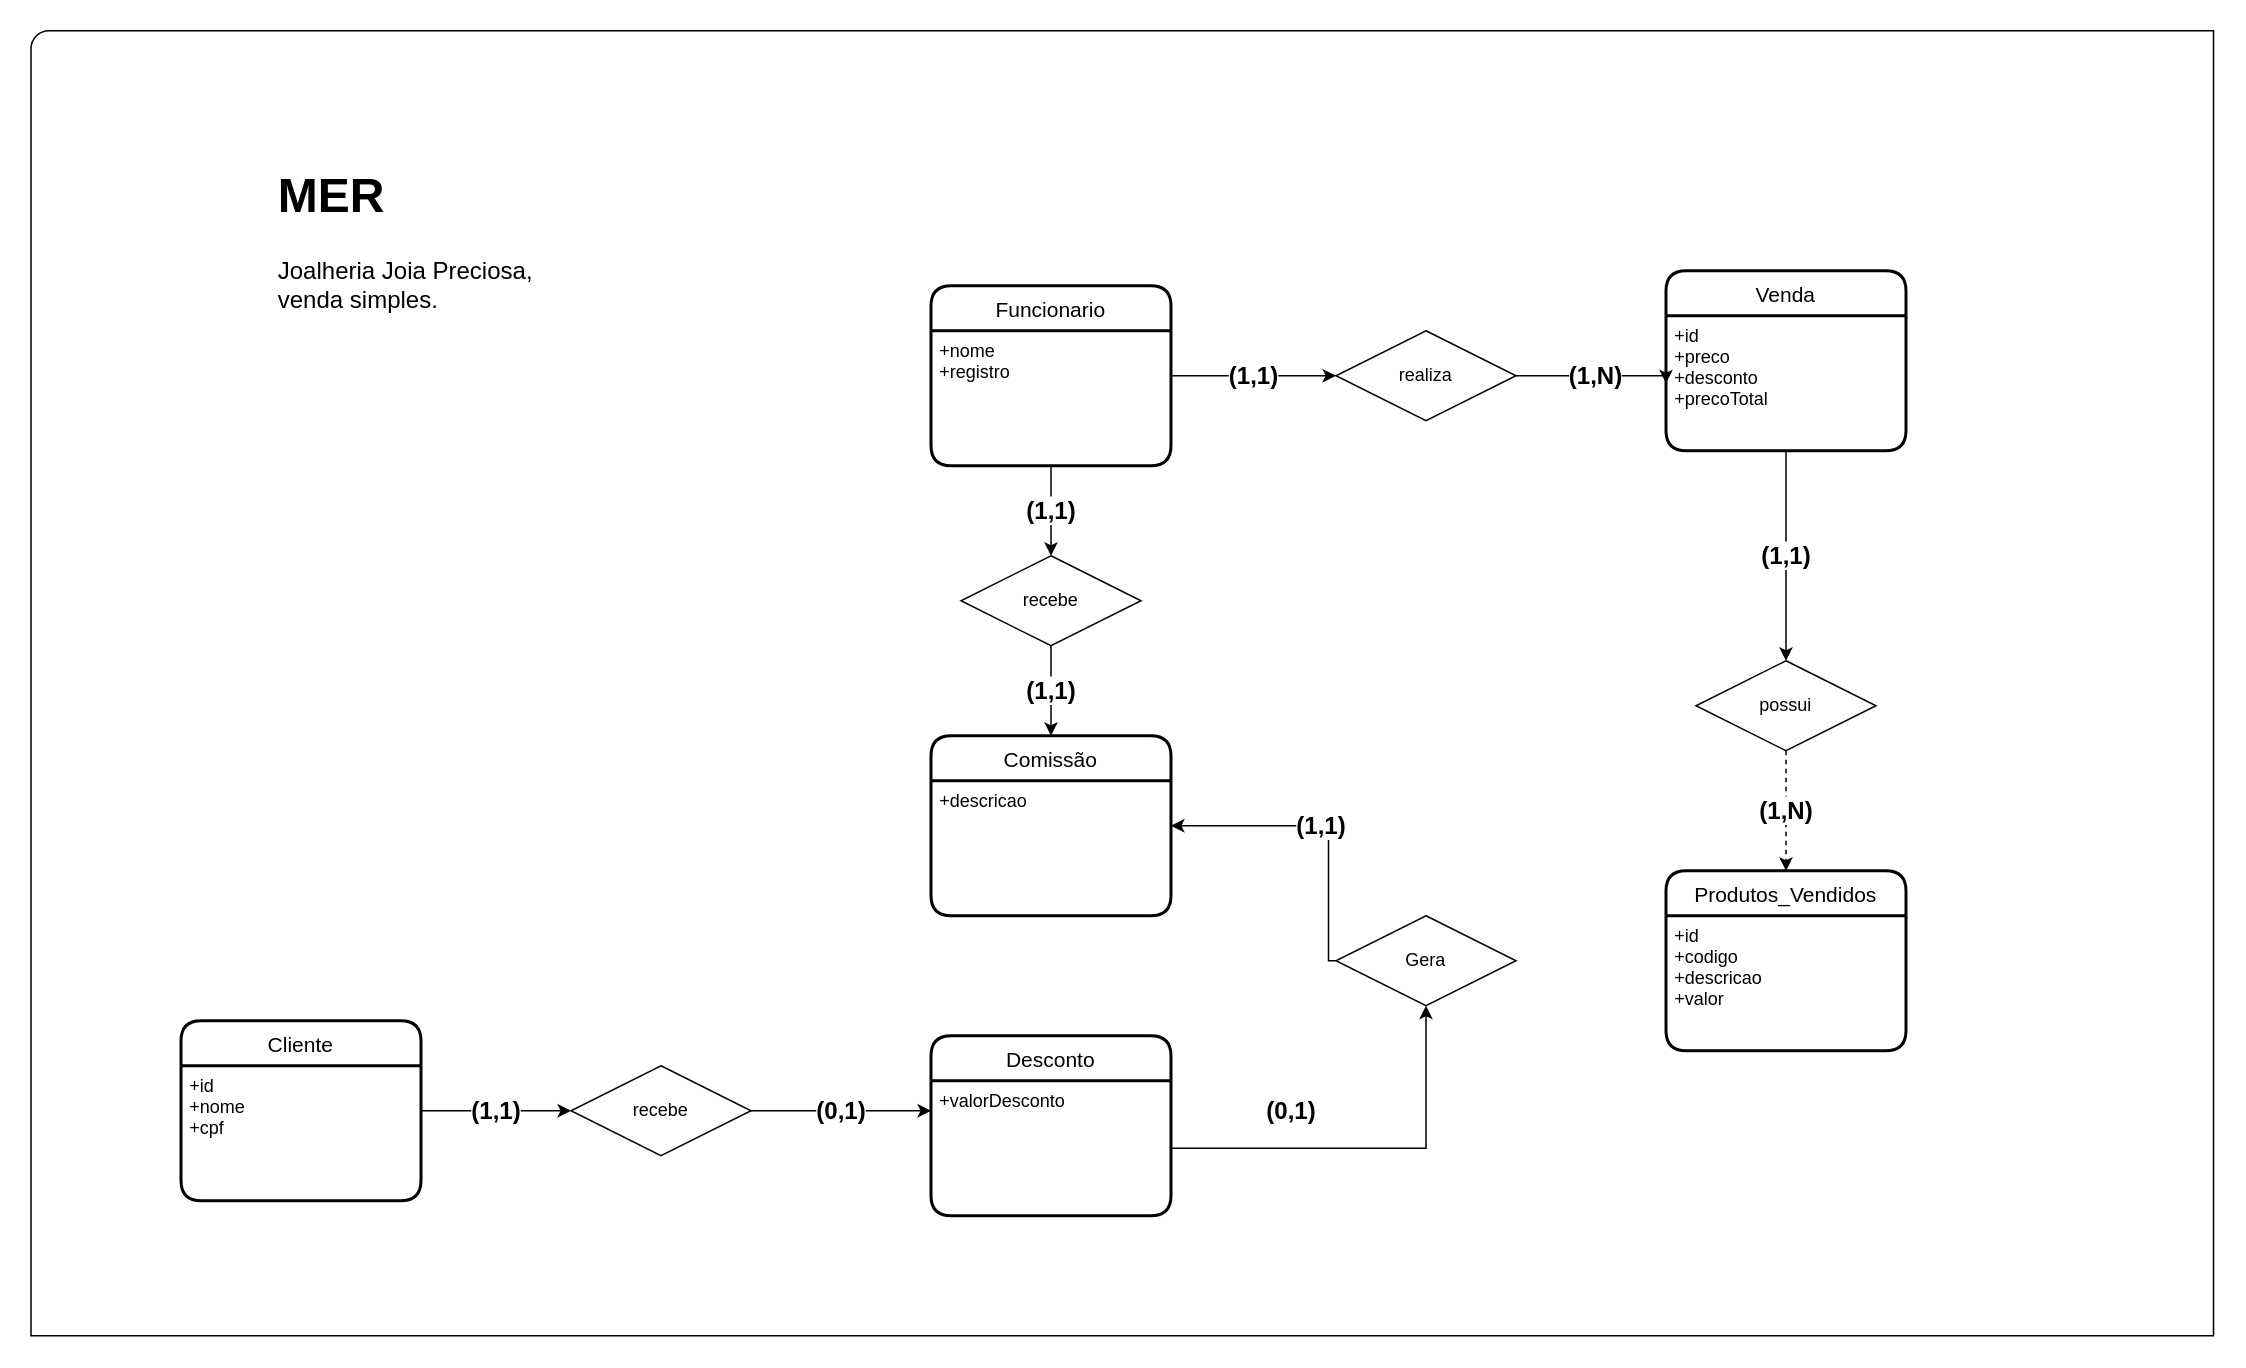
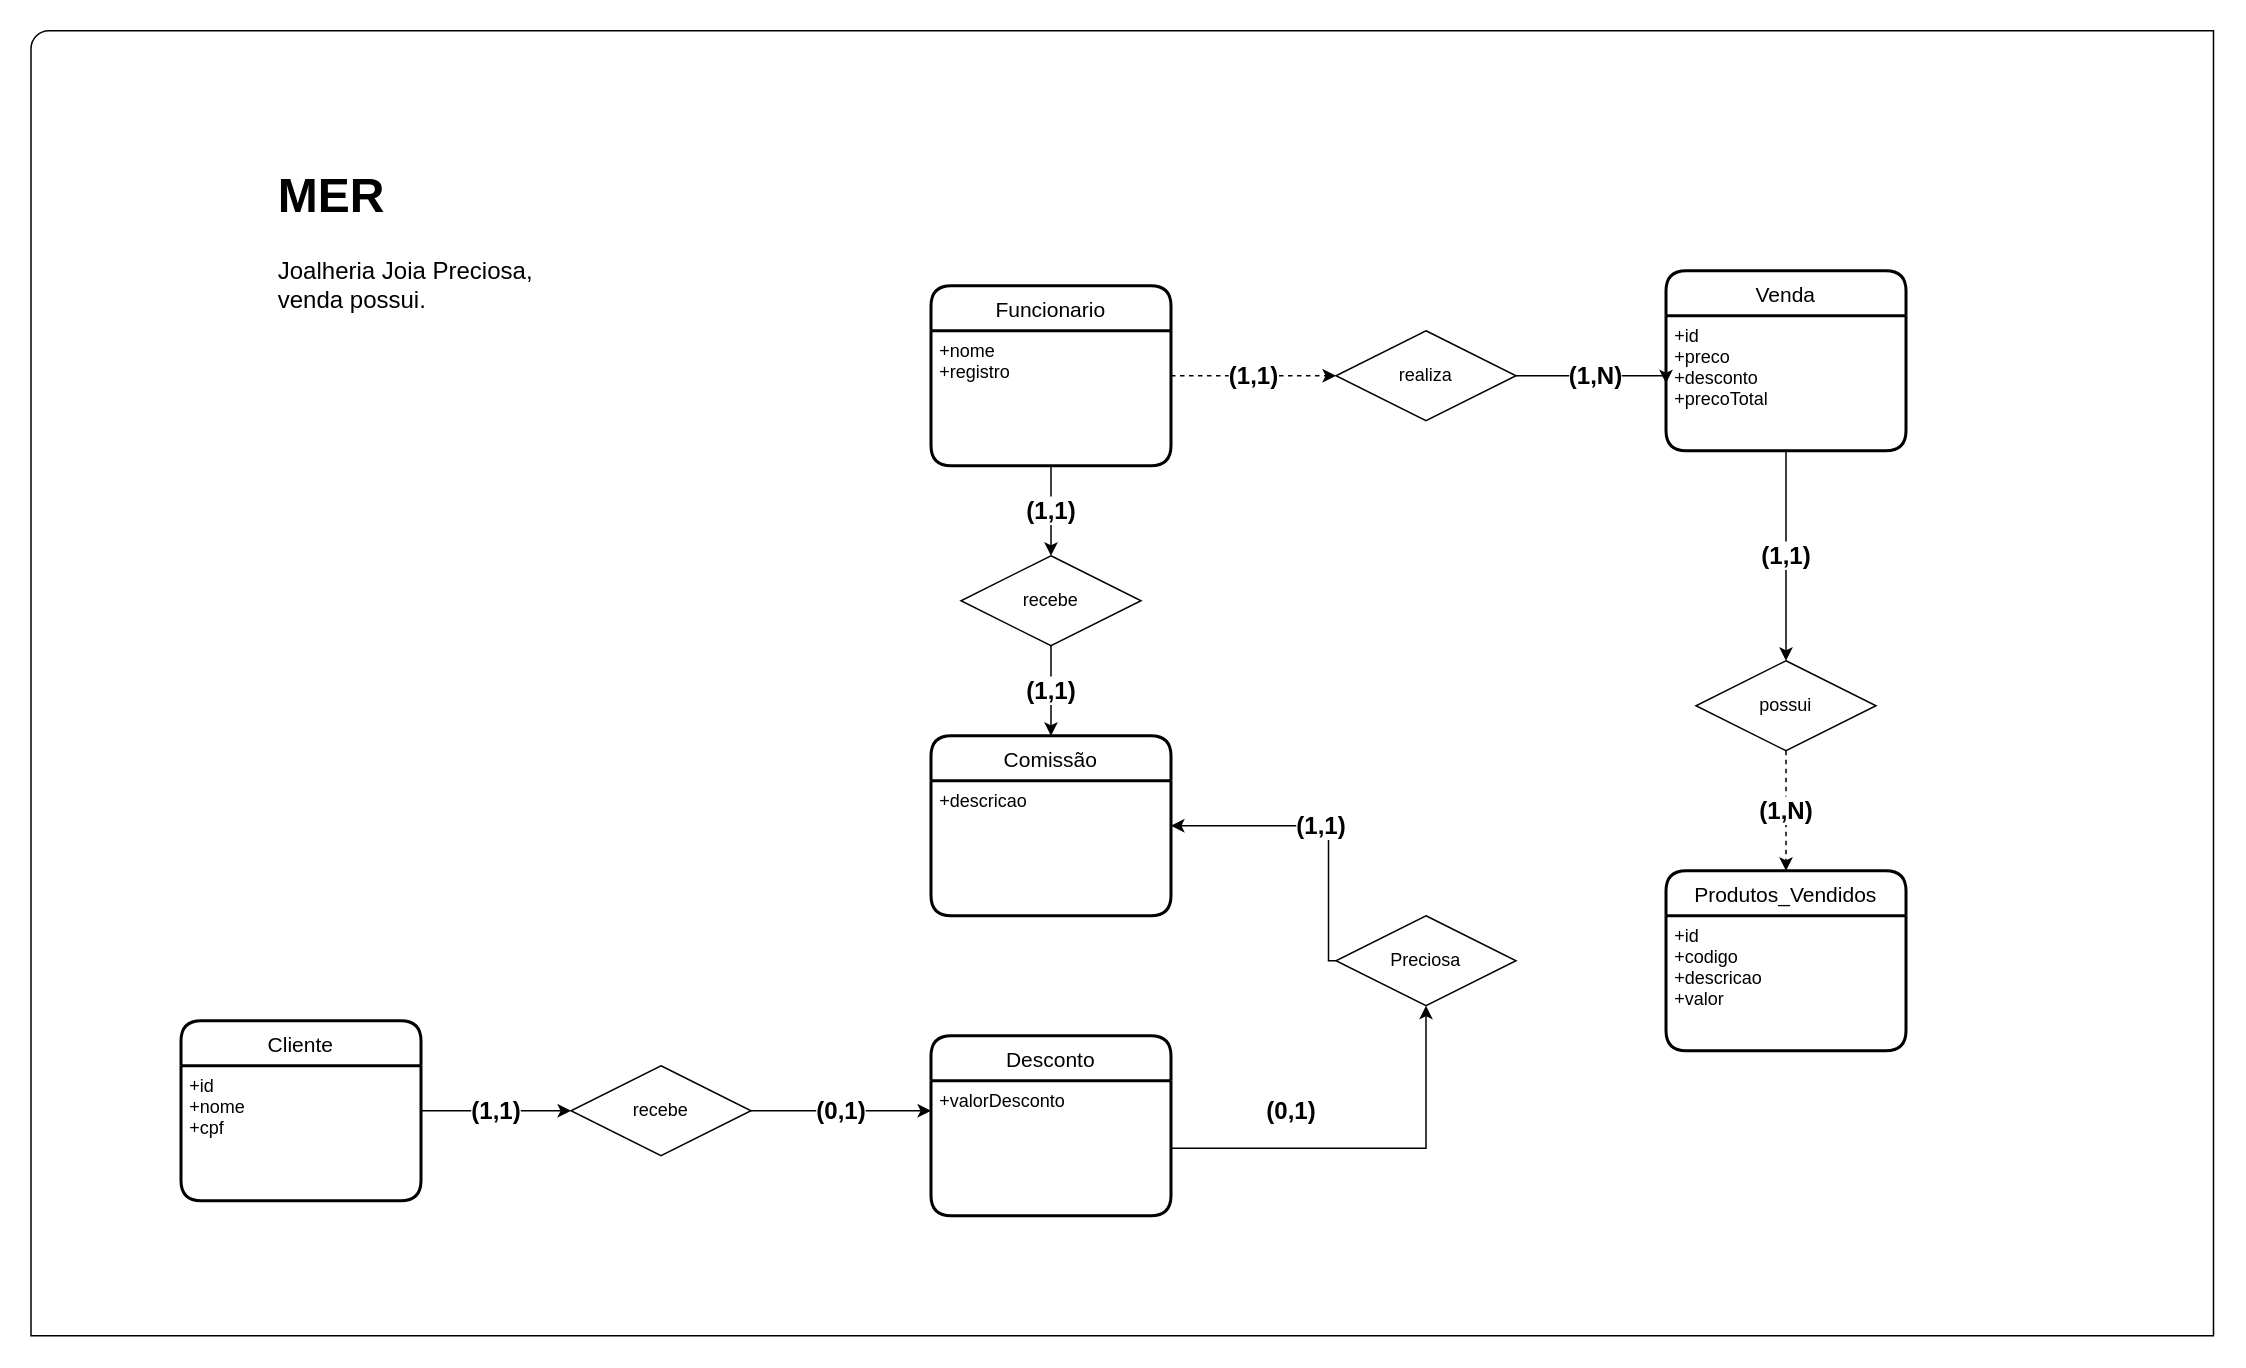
  <mxCell id="0" />
  <mxCell id="1" parent="0" />
  <mxCell id="2" value="" style="verticalLabelPosition=bottom;verticalAlign=top;html=1;shape=mxgraph.basic.corner_round_rect;dx=6;fontFamily=Helvetica;fontSize=16;" vertex="1" parent="1"><mxGeometry x="20" y="20" width="1455" height="870" as="geometry" /></mxCell>
- <mxCell id="3" value="(1,1)" style="edgeStyle=orthogonalEdgeStyle;rounded=0;orthogonalLoop=1;jettySize=auto;html=1;fontFamily=Helvetica;fontStyle=1;fontSize=16;" edge="1" parent="1" source="4" target="7"><mxGeometry relative="1" as="geometry" /></mxCell>
+ <mxCell id="3" value="(1,1)" style="edgeStyle=orthogonalEdgeStyle;rounded=0;orthogonalLoop=1;jettySize=auto;html=1;fontFamily=Helvetica;fontStyle=1;fontSize=16;dashed=1;" edge="1" parent="1" source="4" target="7"><mxGeometry relative="1" as="geometry" /></mxCell>
  <mxCell id="4" value="Funcionario" style="swimlane;childLayout=stackLayout;horizontal=1;startSize=30;horizontalStack=0;rounded=1;fontSize=14;fontStyle=0;strokeWidth=2;resizeParent=0;resizeLast=1;shadow=0;dashed=0;align=center;" vertex="1" parent="1"><mxGeometry x="620" y="190" width="160" height="120" as="geometry" /></mxCell>
  <mxCell id="5" value="+nome&#10;+registro&#10;" style="align=left;strokeColor=none;fillColor=none;spacingLeft=4;fontSize=12;verticalAlign=top;resizable=0;rotatable=0;part=1;" vertex="1" parent="4"><mxGeometry y="30" width="160" height="90" as="geometry" /></mxCell>
  <mxCell id="6" value="(1,N)" style="edgeStyle=orthogonalEdgeStyle;rounded=0;orthogonalLoop=1;jettySize=auto;html=1;entryX=0;entryY=0.5;entryDx=0;entryDy=0;fontFamily=Helvetica;fontStyle=1;fontSize=16;" edge="1" parent="1" source="7" target="13"><mxGeometry relative="1" as="geometry"><Array as="points"><mxPoint x="1110" y="250" /></Array></mxGeometry></mxCell>
  <mxCell id="7" value="realiza" style="shape=rhombus;perimeter=rhombusPerimeter;whiteSpace=wrap;html=1;align=center;" vertex="1" parent="1"><mxGeometry x="890" y="220" width="120" height="60" as="geometry" /></mxCell>
  <mxCell id="8" value="(1,1)" style="edgeStyle=orthogonalEdgeStyle;rounded=0;orthogonalLoop=1;jettySize=auto;html=1;entryX=0.5;entryY=0;entryDx=0;entryDy=0;fontFamily=Helvetica;fontStyle=1;fontSize=16;" edge="1" parent="1" source="9" target="10"><mxGeometry relative="1" as="geometry" /></mxCell>
  <mxCell id="9" value="recebe" style="shape=rhombus;perimeter=rhombusPerimeter;whiteSpace=wrap;html=1;align=center;" vertex="1" parent="1"><mxGeometry x="640" y="370" width="120" height="60" as="geometry" /></mxCell>
  <mxCell id="10" value="Comissão" style="swimlane;childLayout=stackLayout;horizontal=1;startSize=30;horizontalStack=0;rounded=1;fontSize=14;fontStyle=0;strokeWidth=2;resizeParent=0;resizeLast=1;shadow=0;dashed=0;align=center;" vertex="1" parent="1"><mxGeometry x="620" y="490" width="160" height="120" as="geometry" /></mxCell>
  <mxCell id="11" value="+descricao" style="align=left;strokeColor=none;fillColor=none;spacingLeft=4;fontSize=12;verticalAlign=top;resizable=0;rotatable=0;part=1;" vertex="1" parent="10"><mxGeometry y="30" width="160" height="90" as="geometry" /></mxCell>
  <mxCell id="12" value="Venda" style="swimlane;childLayout=stackLayout;horizontal=1;startSize=30;horizontalStack=0;rounded=1;fontSize=14;fontStyle=0;strokeWidth=2;resizeParent=0;resizeLast=1;shadow=0;dashed=0;align=center;" vertex="1" parent="1"><mxGeometry x="1110" y="180" width="160" height="120" as="geometry" /></mxCell>
  <mxCell id="13" value="+id&#10;+preco&#10;+desconto&#10;+precoTotal" style="align=left;strokeColor=none;fillColor=none;spacingLeft=4;fontSize=12;verticalAlign=top;resizable=0;rotatable=0;part=1;" vertex="1" parent="12"><mxGeometry y="30" width="160" height="90" as="geometry" /></mxCell>
  <mxCell id="14" value="(1,N)" style="edgeStyle=orthogonalEdgeStyle;rounded=0;orthogonalLoop=1;jettySize=auto;html=1;entryX=0.5;entryY=0;entryDx=0;entryDy=0;fontFamily=Helvetica;fontStyle=1;fontSize=16;dashed=1;" edge="1" parent="1" source="15" target="16"><mxGeometry relative="1" as="geometry" /></mxCell>
  <mxCell id="15" value="possui" style="shape=rhombus;perimeter=rhombusPerimeter;whiteSpace=wrap;html=1;align=center;" vertex="1" parent="1"><mxGeometry x="1130" y="440" width="120" height="60" as="geometry" /></mxCell>
  <mxCell id="16" value="Produtos_Vendidos" style="swimlane;childLayout=stackLayout;horizontal=1;startSize=30;horizontalStack=0;rounded=1;fontSize=14;fontStyle=0;strokeWidth=2;resizeParent=0;resizeLast=1;shadow=0;dashed=0;align=center;" vertex="1" parent="1"><mxGeometry x="1110" y="580" width="160" height="120" as="geometry" /></mxCell>
  <mxCell id="17" value="+id&#10;+codigo&#10;+descricao&#10;+valor" style="align=left;strokeColor=none;fillColor=none;spacingLeft=4;fontSize=12;verticalAlign=top;resizable=0;rotatable=0;part=1;" vertex="1" parent="16"><mxGeometry y="30" width="160" height="90" as="geometry" /></mxCell>
  <mxCell id="18" value="(1,1)" style="edgeStyle=orthogonalEdgeStyle;rounded=0;orthogonalLoop=1;jettySize=auto;html=1;exitX=0.5;exitY=1;exitDx=0;exitDy=0;fontFamily=Helvetica;fontStyle=1;fontSize=16;" edge="1" parent="1" source="13" target="15"><mxGeometry relative="1" as="geometry" /></mxCell>
  <mxCell id="19" value="(1,1)" style="edgeStyle=orthogonalEdgeStyle;rounded=0;orthogonalLoop=1;jettySize=auto;html=1;exitX=0;exitY=0.5;exitDx=0;exitDy=0;entryX=1;entryY=0.5;entryDx=0;entryDy=0;fontFamily=Helvetica;fontStyle=1;fontSize=16;" edge="1" parent="1" source="20" target="10"><mxGeometry relative="1" as="geometry"><mxPoint x="990" y="630" as="sourcePoint" /><Array as="points"><mxPoint x="885" y="640" /><mxPoint x="885" y="550" /></Array></mxGeometry></mxCell>
- <mxCell id="20" value="Gera" style="shape=rhombus;perimeter=rhombusPerimeter;whiteSpace=wrap;html=1;align=center;" vertex="1" parent="1"><mxGeometry x="890" y="610" width="120" height="60" as="geometry" /></mxCell>
+ <mxCell id="20" value="Preciosa" style="shape=rhombus;perimeter=rhombusPerimeter;whiteSpace=wrap;html=1;align=center;" vertex="1" parent="1"><mxGeometry x="890" y="610" width="120" height="60" as="geometry" /></mxCell>
  <mxCell id="21" value="Desconto" style="swimlane;childLayout=stackLayout;horizontal=1;startSize=30;horizontalStack=0;rounded=1;fontSize=14;fontStyle=0;strokeWidth=2;resizeParent=0;resizeLast=1;shadow=0;dashed=0;align=center;" vertex="1" parent="1"><mxGeometry x="620" y="690" width="160" height="120" as="geometry" /></mxCell>
  <mxCell id="22" value="+valorDesconto" style="align=left;strokeColor=none;fillColor=none;spacingLeft=4;fontSize=12;verticalAlign=top;resizable=0;rotatable=0;part=1;" vertex="1" parent="21"><mxGeometry y="30" width="160" height="90" as="geometry" /></mxCell>
  <mxCell id="23" value="(0,1)" style="edgeStyle=orthogonalEdgeStyle;rounded=0;orthogonalLoop=1;jettySize=auto;html=1;fontFamily=Helvetica;fontStyle=1;fontSize=16;entryX=0.5;entryY=1;entryDx=0;entryDy=0;" edge="1" parent="1" source="22" target="20"><mxGeometry x="-0.396" y="25" relative="1" as="geometry"><mxPoint x="990" y="690" as="targetPoint" /><Array as="points"><mxPoint x="950" y="765" /></Array><mxPoint as="offset" /></mxGeometry></mxCell>
  <mxCell id="24" value="(1,1)" style="edgeStyle=orthogonalEdgeStyle;rounded=0;orthogonalLoop=1;jettySize=auto;html=1;fontFamily=Helvetica;fontStyle=1;fontSize=16;entryX=0.5;entryY=0;entryDx=0;entryDy=0;" edge="1" parent="1" source="5" target="9"><mxGeometry relative="1" as="geometry"><mxPoint x="700" y="350" as="targetPoint" /></mxGeometry></mxCell>
  <mxCell id="25" value="Cliente" style="swimlane;childLayout=stackLayout;horizontal=1;startSize=30;horizontalStack=0;rounded=1;fontSize=14;fontStyle=0;strokeWidth=2;resizeParent=0;resizeLast=1;shadow=0;dashed=0;align=center;" vertex="1" parent="1"><mxGeometry x="120" y="680" width="160" height="120" as="geometry" /></mxCell>
  <mxCell id="26" value="+id&#10;+nome&#10;+cpf" style="align=left;strokeColor=none;fillColor=none;spacingLeft=4;fontSize=12;verticalAlign=top;resizable=0;rotatable=0;part=1;" vertex="1" parent="25"><mxGeometry y="30" width="160" height="90" as="geometry" /></mxCell>
  <mxCell id="27" value="(0,1)" style="edgeStyle=orthogonalEdgeStyle;rounded=0;orthogonalLoop=1;jettySize=auto;html=1;fontFamily=Helvetica;fontStyle=1;fontSize=16;" edge="1" parent="1" source="28" target="22"><mxGeometry relative="1" as="geometry"><Array as="points"><mxPoint x="595" y="740" /><mxPoint x="595" y="740" /></Array></mxGeometry></mxCell>
  <mxCell id="28" value="recebe" style="shape=rhombus;perimeter=rhombusPerimeter;whiteSpace=wrap;html=1;align=center;" vertex="1" parent="1"><mxGeometry x="380" y="710" width="120" height="60" as="geometry" /></mxCell>
  <mxCell id="29" value="(1,1)" style="edgeStyle=orthogonalEdgeStyle;rounded=0;orthogonalLoop=1;jettySize=auto;html=1;entryX=0;entryY=0.5;entryDx=0;entryDy=0;fontFamily=Helvetica;fontStyle=1;fontSize=16;" edge="1" parent="1" source="26" target="28"><mxGeometry relative="1" as="geometry"><Array as="points"><mxPoint x="350" y="740" /><mxPoint x="350" y="740" /></Array></mxGeometry></mxCell>
- <mxCell id="30" value="&lt;h1&gt;MER&lt;/h1&gt;&lt;p&gt;Joalheria Joia Preciosa, venda simples.&lt;/p&gt;" style="text;html=1;strokeColor=none;fillColor=none;spacing=5;spacingTop=-20;whiteSpace=wrap;overflow=hidden;rounded=0;fontFamily=Helvetica;fontSize=16;" vertex="1" parent="1"><mxGeometry x="180" y="100" width="190" height="120" as="geometry" /></mxCell>
+ <mxCell id="30" value="&lt;h1&gt;MER&lt;/h1&gt;&lt;p&gt;Joalheria Joia Preciosa, venda possui.&lt;/p&gt;" style="text;html=1;strokeColor=none;fillColor=none;spacing=5;spacingTop=-20;whiteSpace=wrap;overflow=hidden;rounded=0;fontFamily=Helvetica;fontSize=16;" vertex="1" parent="1"><mxGeometry x="180" y="100" width="190" height="120" as="geometry" /></mxCell>
